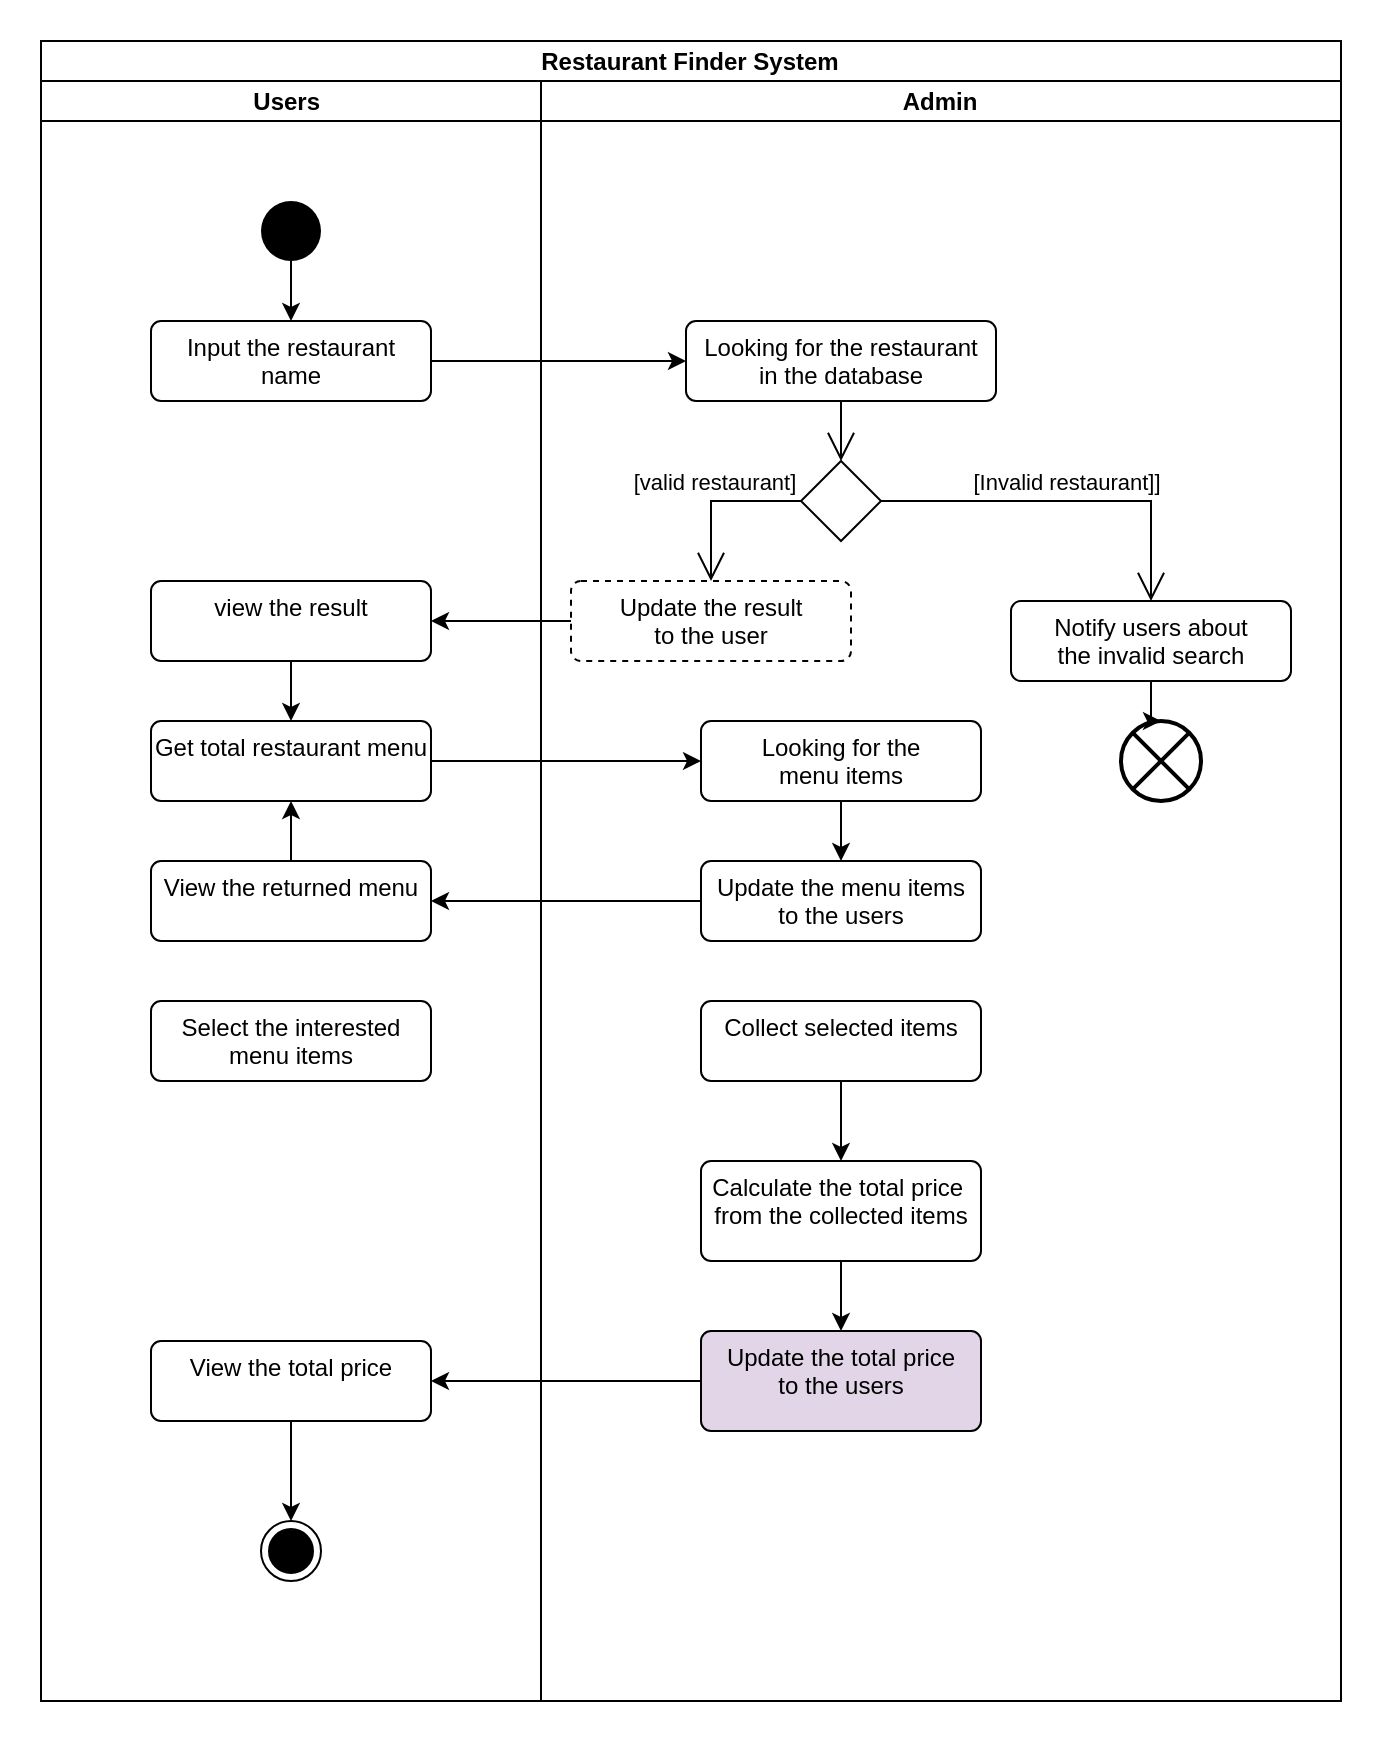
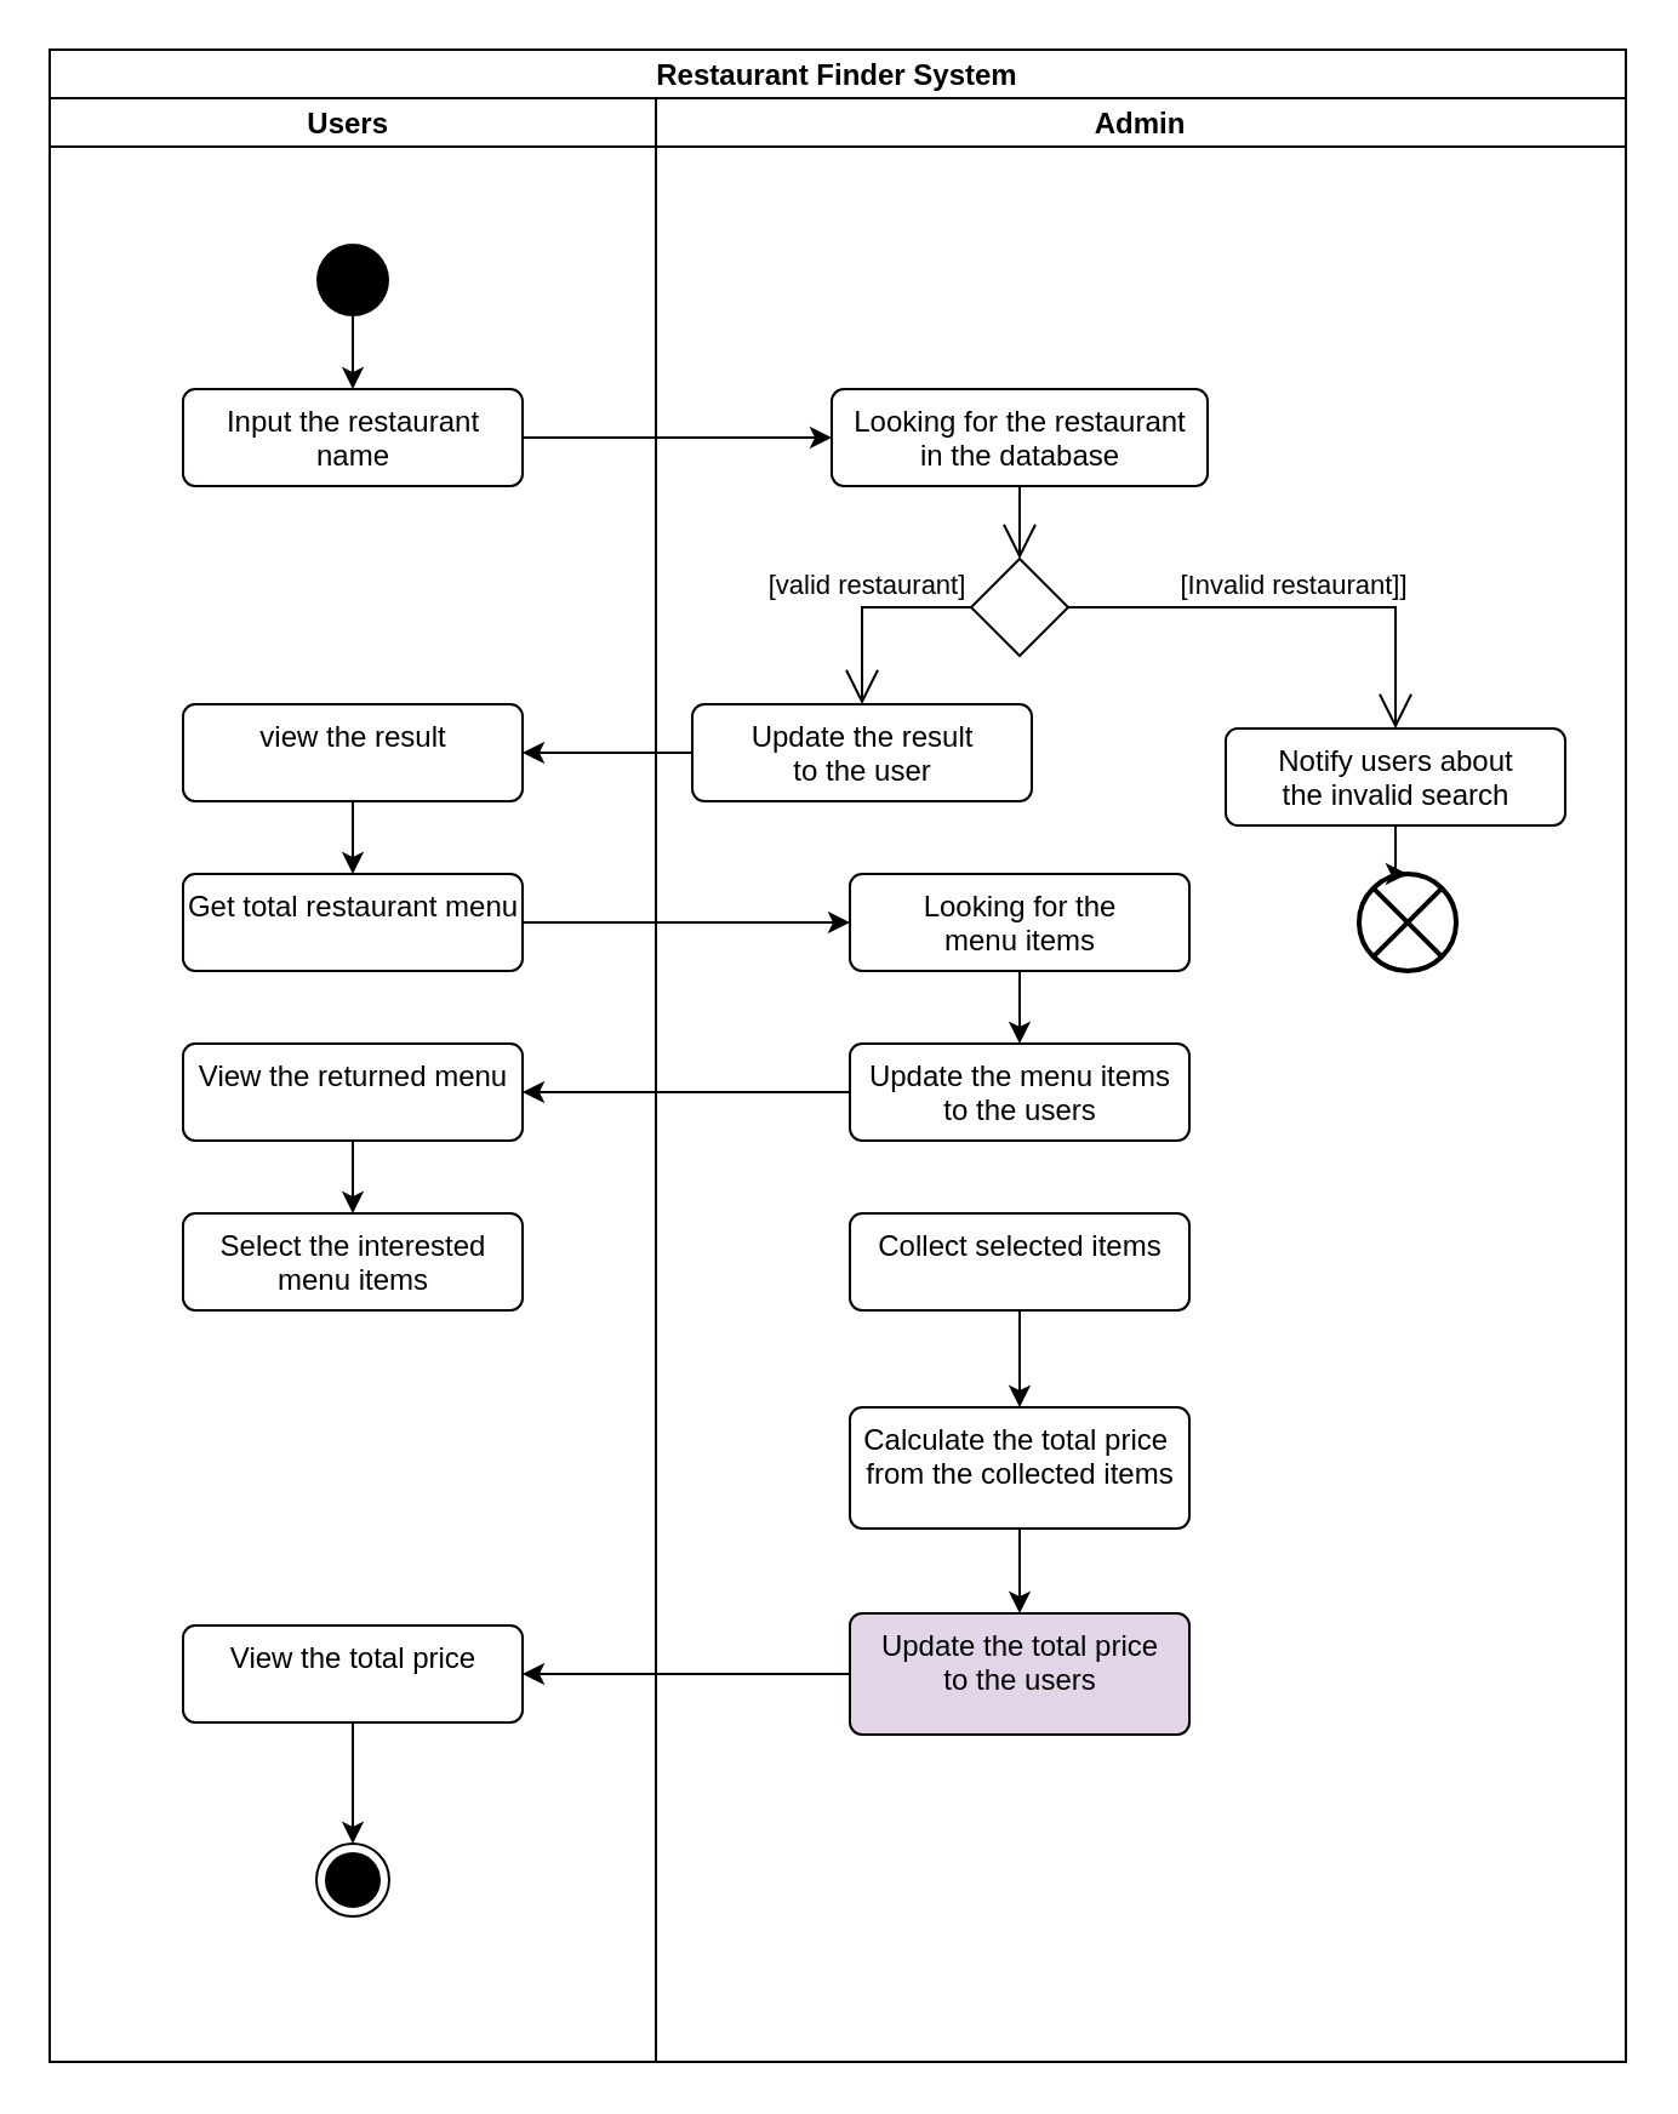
  <mxCell id="0" />
  <mxCell id="1" parent="0" />
  <mxCell id="2" value="Restaurant Finder System" style="swimlane;childLayout=stackLayout;resizeParent=1;resizeParentMax=0;startSize=20;" parent="1" vertex="1"><mxGeometry x="20" y="20" width="650" height="830" as="geometry" /></mxCell>
  <mxCell id="3" value="Users " style="swimlane;startSize=20;" parent="2" vertex="1"><mxGeometry y="20" width="250" height="810" as="geometry" /></mxCell>
  <mxCell id="4" style="edgeStyle=orthogonalEdgeStyle;rounded=0;orthogonalLoop=1;jettySize=auto;html=1;" parent="3" source="5" target="6" edge="1"><mxGeometry relative="1" as="geometry" /></mxCell>
  <mxCell id="5" value="" style="ellipse;fillColor=#000000;strokeColor=none;" parent="3" vertex="1"><mxGeometry x="110" y="60" width="30" height="30" as="geometry" /></mxCell>
  <mxCell id="6" value="Input the restaurant &lt;br&gt;name" style="html=1;align=center;verticalAlign=top;rounded=1;absoluteArcSize=1;arcSize=10;dashed=0;" parent="3" vertex="1"><mxGeometry x="55" y="120" width="140" height="40" as="geometry" /></mxCell>
  <mxCell id="7" style="edgeStyle=orthogonalEdgeStyle;rounded=0;orthogonalLoop=1;jettySize=auto;html=1;" parent="3" source="8" target="9" edge="1"><mxGeometry relative="1" as="geometry" /></mxCell>
  <mxCell id="8" value="view the result" style="html=1;align=center;verticalAlign=top;rounded=1;absoluteArcSize=1;arcSize=10;dashed=0;" parent="3" vertex="1"><mxGeometry x="55" y="250" width="140" height="40" as="geometry" /></mxCell>
  <mxCell id="9" value="Get total restaurant menu" style="html=1;align=center;verticalAlign=top;rounded=1;absoluteArcSize=1;arcSize=10;dashed=0;" parent="3" vertex="1"><mxGeometry x="55" y="320" width="140" height="40" as="geometry" /></mxCell>
- <mxCell id="10" style="edgeStyle=orthogonalEdgeStyle;rounded=0;orthogonalLoop=1;jettySize=auto;html=1;" parent="3" source="11" target="9" edge="1"><mxGeometry relative="1" as="geometry" /></mxCell>
+ <mxCell id="10" style="edgeStyle=orthogonalEdgeStyle;rounded=0;orthogonalLoop=1;jettySize=auto;html=1;" parent="3" source="11" target="12" edge="1"><mxGeometry relative="1" as="geometry" /></mxCell>
  <mxCell id="11" value="View the returned menu" style="html=1;align=center;verticalAlign=top;rounded=1;absoluteArcSize=1;arcSize=10;dashed=0;" parent="3" vertex="1"><mxGeometry x="55" y="390" width="140" height="40" as="geometry" /></mxCell>
  <mxCell id="12" value="Select the interested&lt;br&gt;menu items" style="html=1;align=center;verticalAlign=top;rounded=1;absoluteArcSize=1;arcSize=10;dashed=0;" parent="3" vertex="1"><mxGeometry x="55" y="460" width="140" height="40" as="geometry" /></mxCell>
  <mxCell id="13" style="edgeStyle=orthogonalEdgeStyle;rounded=0;orthogonalLoop=1;jettySize=auto;html=1;" parent="3" source="14" target="15" edge="1"><mxGeometry relative="1" as="geometry" /></mxCell>
  <mxCell id="14" value="View the total price" style="html=1;align=center;verticalAlign=top;rounded=1;absoluteArcSize=1;arcSize=10;dashed=0;" parent="3" vertex="1"><mxGeometry x="55" y="630" width="140" height="40" as="geometry" /></mxCell>
  <mxCell id="15" value="" style="ellipse;html=1;shape=endState;fillColor=strokeColor;" parent="3" vertex="1"><mxGeometry x="110" y="720" width="30" height="30" as="geometry" /></mxCell>
  <mxCell id="16" value="Admin" style="swimlane;startSize=20;" parent="2" vertex="1"><mxGeometry x="250" y="20" width="400" height="810" as="geometry" /></mxCell>
  <mxCell id="17" value="Looking for the restaurant &lt;br&gt;in the database" style="html=1;align=center;verticalAlign=top;rounded=1;absoluteArcSize=1;arcSize=10;dashed=0;" parent="16" vertex="1"><mxGeometry x="72.5" y="120" width="155" height="40" as="geometry" /></mxCell>
- <mxCell id="18" value="Update the result &lt;br&gt;to the user" style="html=1;align=center;verticalAlign=top;rounded=1;absoluteArcSize=1;arcSize=10;dashed=1;" parent="16" vertex="1"><mxGeometry x="15" y="250" width="140" height="40" as="geometry" /></mxCell>
+ <mxCell id="18" value="Update the result &lt;br&gt;to the user" style="html=1;align=center;verticalAlign=top;rounded=1;absoluteArcSize=1;arcSize=10;dashed=0;" parent="16" vertex="1"><mxGeometry x="15" y="250" width="140" height="40" as="geometry" /></mxCell>
  <mxCell id="19" value="" style="shape=rhombus;html=1;verticalLabelPosition=bottom;verticalAlignment=top;" parent="16" vertex="1"><mxGeometry x="130" y="190" width="40" height="40" as="geometry" /></mxCell>
  <mxCell id="20" value="" style="edgeStyle=elbowEdgeStyle;html=1;elbow=horizontal;align=right;verticalAlign=bottom;endArrow=none;rounded=0;labelBackgroundColor=none;startArrow=open;startSize=12;entryX=0.5;entryY=1;entryDx=0;entryDy=0;" parent="16" source="19" target="17" edge="1"><mxGeometry relative="1" as="geometry"><mxPoint x="-5" y="440" as="targetPoint" /></mxGeometry></mxCell>
  <mxCell id="21" value="[Invalid restaurant]]" style="edgeStyle=elbowEdgeStyle;html=1;elbow=vertical;verticalAlign=bottom;endArrow=open;rounded=0;labelBackgroundColor=none;endSize=12;entryX=0.5;entryY=0;entryDx=0;entryDy=0;entryPerimeter=0;exitX=1;exitY=0.5;exitDx=0;exitDy=0;" parent="16" source="19" target="33" edge="1"><mxGeometry relative="1" as="geometry"><mxPoint x="310" y="250" as="targetPoint" /><Array as="points"><mxPoint x="235" y="210" /></Array></mxGeometry></mxCell>
  <mxCell id="22" value="[valid restaurant]" style="edgeStyle=elbowEdgeStyle;html=1;elbow=horizontal;verticalAlign=bottom;endArrow=open;rounded=0;labelBackgroundColor=none;endSize=12;" parent="16" source="19" target="18" edge="1"><mxGeometry relative="1" as="geometry"><mxPoint x="95" y="500" as="targetPoint" /><Array as="points"><mxPoint x="85" y="210" /></Array></mxGeometry></mxCell>
  <mxCell id="23" style="edgeStyle=orthogonalEdgeStyle;rounded=0;orthogonalLoop=1;jettySize=auto;html=1;" parent="16" source="24" target="25" edge="1"><mxGeometry relative="1" as="geometry" /></mxCell>
  <mxCell id="24" value="Looking for the &lt;br&gt;menu items" style="html=1;align=center;verticalAlign=top;rounded=1;absoluteArcSize=1;arcSize=10;dashed=0;" parent="16" vertex="1"><mxGeometry x="80" y="320" width="140" height="40" as="geometry" /></mxCell>
  <mxCell id="25" value="Update the menu items&lt;br&gt;to the users" style="html=1;align=center;verticalAlign=top;rounded=1;absoluteArcSize=1;arcSize=10;dashed=0;" parent="16" vertex="1"><mxGeometry x="80" y="390" width="140" height="40" as="geometry" /></mxCell>
  <mxCell id="26" style="edgeStyle=orthogonalEdgeStyle;rounded=0;orthogonalLoop=1;jettySize=auto;html=1;" parent="16" source="27" target="29" edge="1"><mxGeometry relative="1" as="geometry" /></mxCell>
  <mxCell id="27" value="Collect selected items" style="html=1;align=center;verticalAlign=top;rounded=1;absoluteArcSize=1;arcSize=10;dashed=0;" parent="16" vertex="1"><mxGeometry x="80" y="460" width="140" height="40" as="geometry" /></mxCell>
  <mxCell id="28" style="edgeStyle=orthogonalEdgeStyle;rounded=0;orthogonalLoop=1;jettySize=auto;html=1;" parent="16" source="29" target="30" edge="1"><mxGeometry relative="1" as="geometry" /></mxCell>
  <mxCell id="29" value="Calculate the total price&amp;nbsp;&lt;br&gt;from the collected items" style="html=1;align=center;verticalAlign=top;rounded=1;absoluteArcSize=1;arcSize=10;dashed=0;" parent="16" vertex="1"><mxGeometry x="80" y="540" width="140" height="50" as="geometry" /></mxCell>
  <mxCell id="30" value="Update the total price&lt;br&gt;to the users" style="html=1;align=center;verticalAlign=top;rounded=1;absoluteArcSize=1;arcSize=10;dashed=0;fillColor=#e1d5e7;" parent="16" vertex="1"><mxGeometry x="80" y="625" width="140" height="50" as="geometry" /></mxCell>
  <mxCell id="31" value="" style="html=1;shape=mxgraph.sysml.flowFinal;strokeWidth=2;verticalLabelPosition=bottom;verticalAlignment=top;" vertex="1" parent="16"><mxGeometry x="290" y="320" width="40" height="40" as="geometry" /></mxCell>
  <mxCell id="32" style="edgeStyle=orthogonalEdgeStyle;rounded=0;orthogonalLoop=1;jettySize=auto;html=1;" edge="1" parent="16" source="33" target="31"><mxGeometry relative="1" as="geometry" /></mxCell>
  <mxCell id="33" value="Notify users about &lt;br&gt;the invalid search" style="html=1;align=center;verticalAlign=top;rounded=1;absoluteArcSize=1;arcSize=10;dashed=0;" vertex="1" parent="16"><mxGeometry x="235" y="260" width="140" height="40" as="geometry" /></mxCell>
  <mxCell id="34" style="edgeStyle=orthogonalEdgeStyle;rounded=0;orthogonalLoop=1;jettySize=auto;html=1;" parent="2" source="6" target="17" edge="1"><mxGeometry relative="1" as="geometry" /></mxCell>
  <mxCell id="35" style="edgeStyle=orthogonalEdgeStyle;rounded=0;orthogonalLoop=1;jettySize=auto;html=1;entryX=1;entryY=0.5;entryDx=0;entryDy=0;" parent="2" source="18" target="8" edge="1"><mxGeometry relative="1" as="geometry" /></mxCell>
  <mxCell id="36" style="edgeStyle=orthogonalEdgeStyle;rounded=0;orthogonalLoop=1;jettySize=auto;html=1;" parent="2" source="25" target="11" edge="1"><mxGeometry relative="1" as="geometry" /></mxCell>
  <mxCell id="37" style="edgeStyle=orthogonalEdgeStyle;rounded=0;orthogonalLoop=1;jettySize=auto;html=1;" parent="2" source="30" target="14" edge="1"><mxGeometry relative="1" as="geometry" /></mxCell>
  <mxCell id="38" style="edgeStyle=orthogonalEdgeStyle;rounded=0;orthogonalLoop=1;jettySize=auto;html=1;" parent="2" source="9" target="24" edge="1"><mxGeometry relative="1" as="geometry" /></mxCell>
